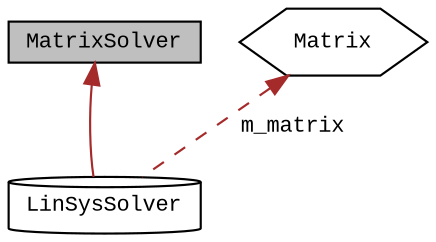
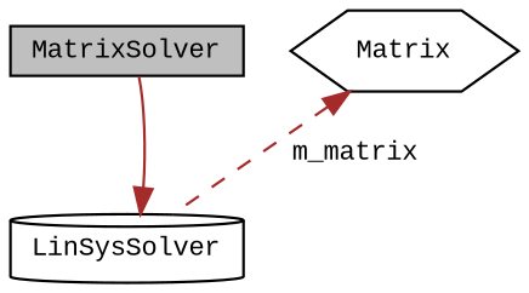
  digraph {
    fontname="Liberation Mono"
    node [color=black fillcolor=white fontname="Liberation Mono" fontsize=10 style=filled]
    edge [color=brown dir=back fontname="Liberation Mono" fontsize=10 labelfontname=Helvetica labelfontsize=10]
    n1 [fillcolor=grey75 fontcolor=black height=0.2 label=MatrixSolver shape=box width=0.4]
    n2 [height=0.2 label=LinSysSolver shape=cylinder width=0.4]
    n3 [height=0.2 label=Matrix shape=hexagon width=0.4]
-   n1 -> n2 [style=solid]
+   n2 -> n1 [style=solid]
    n3 -> n2 [label=" m_matrix" style=dashed]
  }
